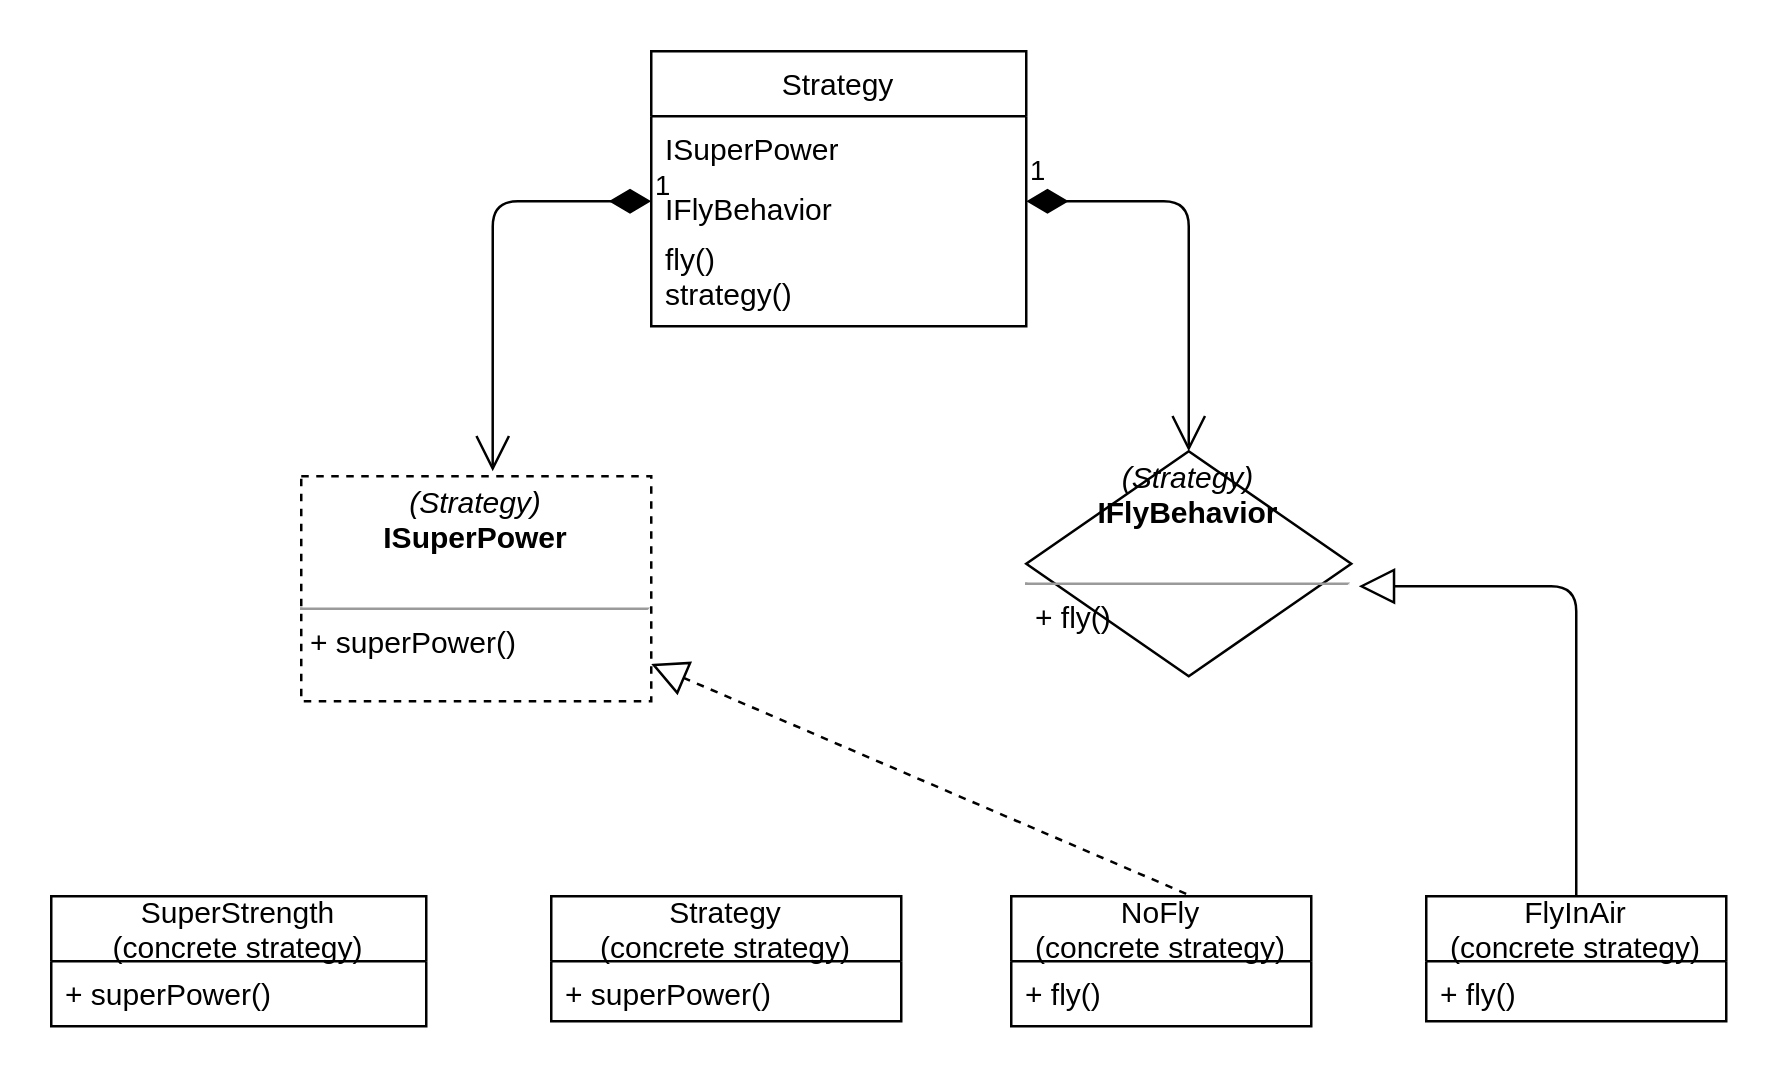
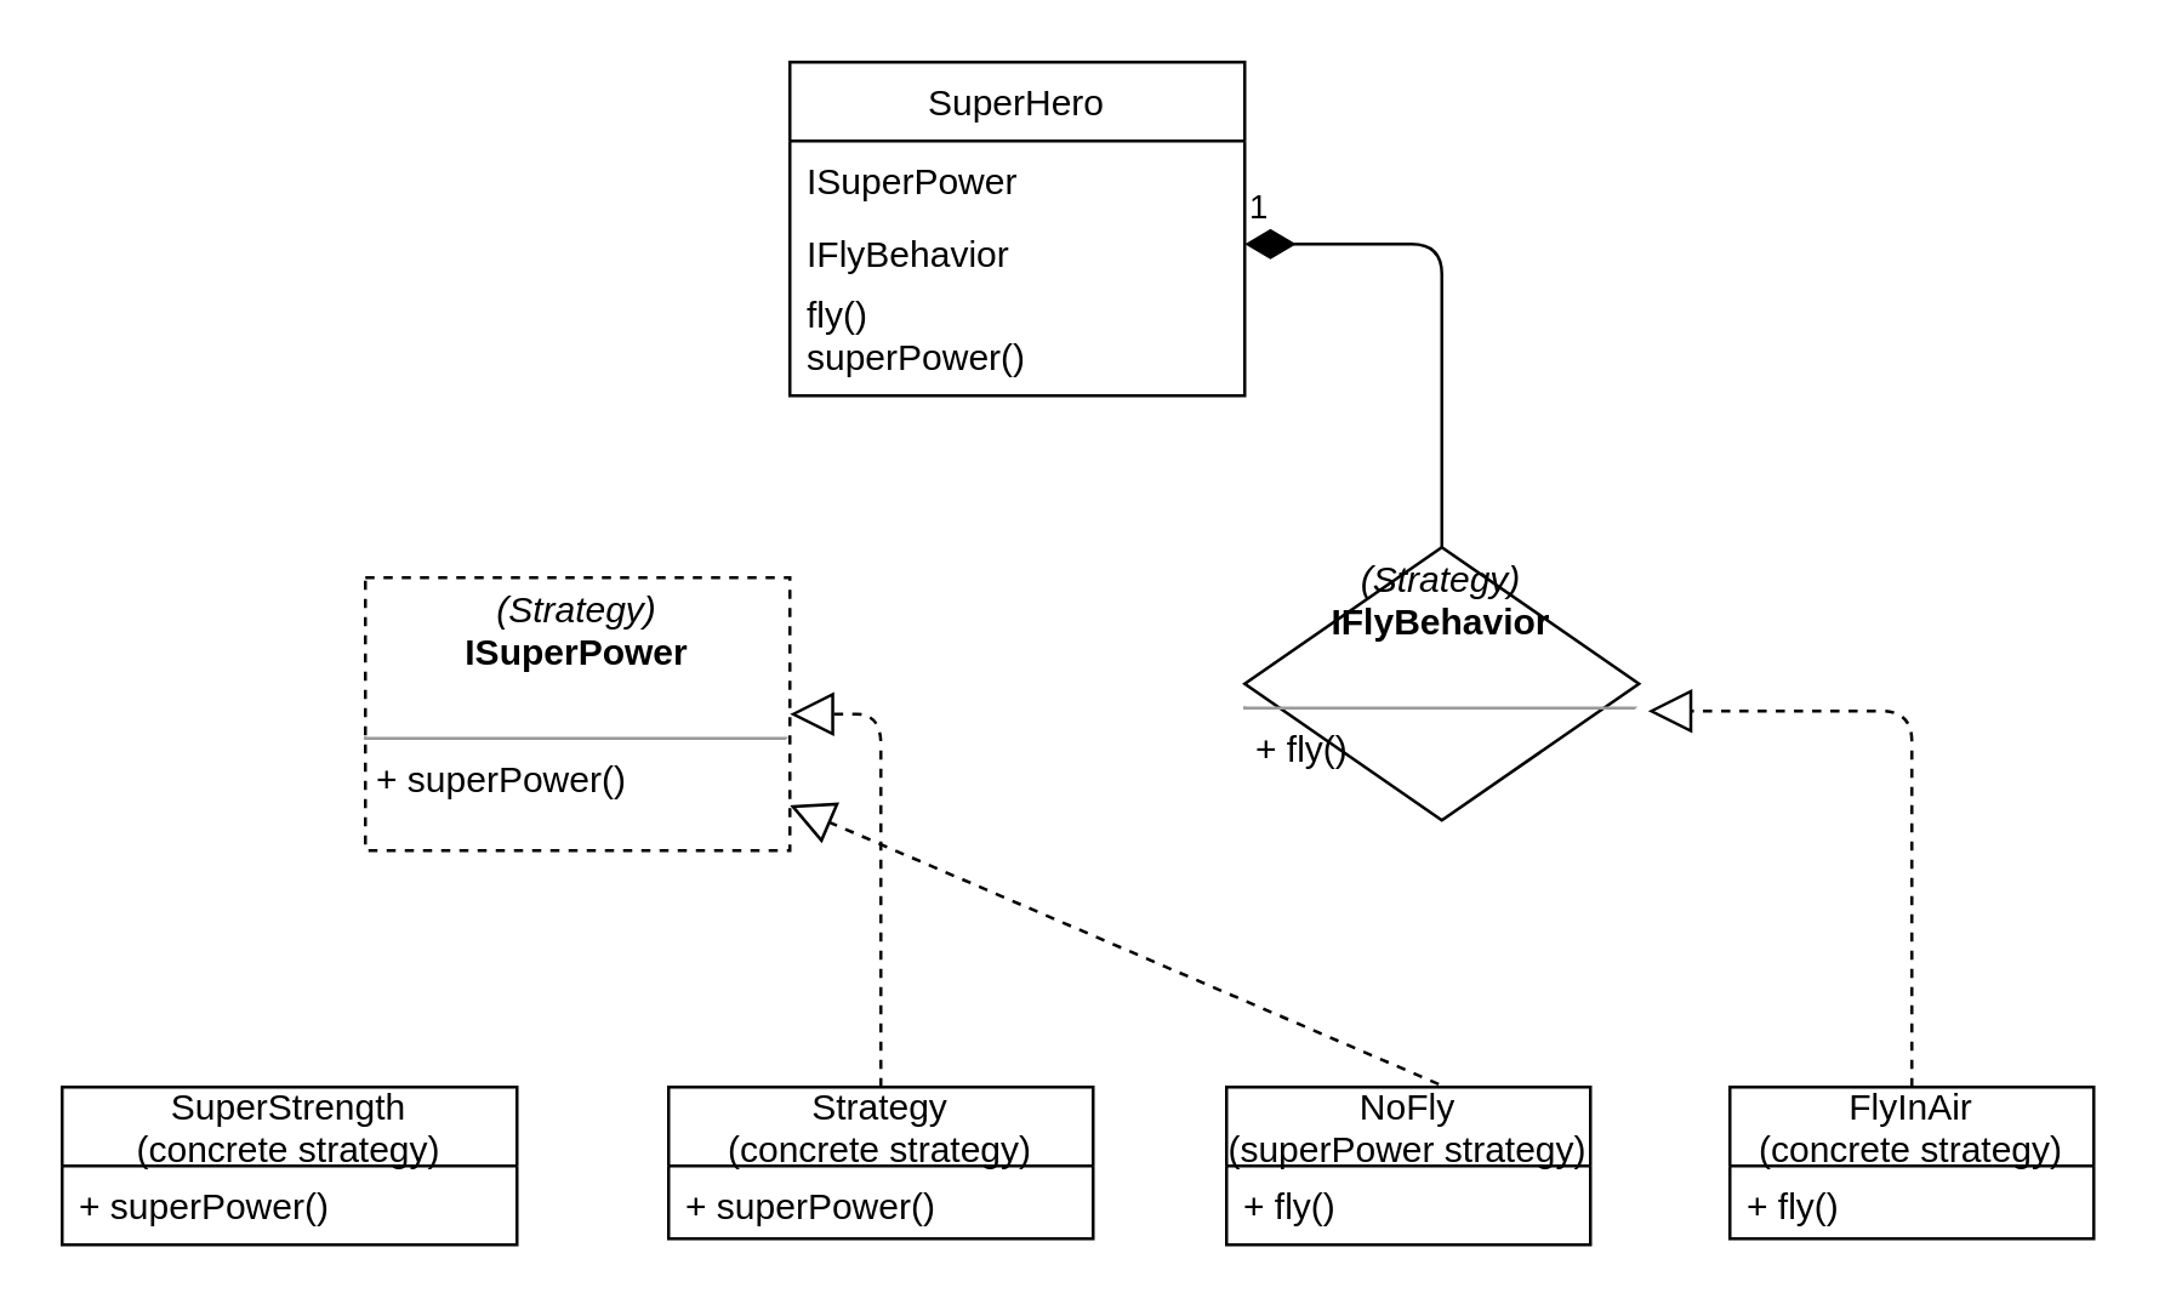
  <mxCell id="0" />
  <mxCell id="1" parent="0" />
  <mxCell id="2" value="&lt;p style=&quot;margin: 0px ; margin-top: 4px ; text-align: center&quot;&gt;&lt;i&gt;(Strategy)&lt;/i&gt;&lt;br&gt;&lt;b&gt;IFlyBehavior&lt;/b&gt;&lt;/p&gt;&lt;p style=&quot;margin: 0px ; margin-left: 4px&quot;&gt;&lt;br&gt;&lt;/p&gt;&lt;hr size=&quot;1&quot;&gt;&lt;p style=&quot;margin: 0px ; margin-left: 4px&quot;&gt;+ fly()&lt;br&gt;&lt;/p&gt;" style="rhombus;verticalAlign=top;align=left;overflow=fill;fontSize=12;fontFamily=Helvetica;html=1;" vertex="1" parent="1"><mxGeometry x="410" y="180" width="130" height="90" as="geometry" /></mxCell>
  <mxCell id="3" value="&lt;p style=&quot;margin: 0px ; margin-top: 4px ; text-align: center&quot;&gt;&lt;i&gt;(Strategy)&lt;/i&gt;&lt;br&gt;&lt;b&gt;ISuperPower&lt;/b&gt;&lt;/p&gt;&lt;p style=&quot;margin: 0px ; margin-left: 4px&quot;&gt;&lt;br&gt;&lt;/p&gt;&lt;hr size=&quot;1&quot;&gt;&lt;p style=&quot;margin: 0px ; margin-left: 4px&quot;&gt;+ superPower()&lt;br&gt;&lt;/p&gt;" style="verticalAlign=top;align=left;overflow=fill;fontSize=12;fontFamily=Helvetica;html=1;dashed=1;" vertex="1" parent="1"><mxGeometry x="120" y="190" width="140" height="90" as="geometry" /></mxCell>
- <mxCell id="4" value="1" style="endArrow=open;html=1;endSize=12;startArrow=diamondThin;startSize=14;startFill=1;edgeStyle=orthogonalEdgeStyle;align=left;verticalAlign=bottom;entryX=0.547;entryY=-0.022;entryDx=0;entryDy=0;entryPerimeter=0;exitX=0;exitY=0.5;exitDx=0;exitDy=0;" edge="1" parent="1" source="8" target="3"><mxGeometry x="-1" y="3" relative="1" as="geometry"><mxPoint x="190" y="290" as="sourcePoint" /><mxPoint x="350" y="290" as="targetPoint" /></mxGeometry></mxCell>
- <mxCell id="5" value="1" style="endArrow=open;html=1;endSize=12;startArrow=diamondThin;startSize=14;startFill=1;edgeStyle=orthogonalEdgeStyle;align=left;verticalAlign=bottom;entryX=0.5;entryY=0;entryDx=0;entryDy=0;exitX=1;exitY=0.5;exitDx=0;exitDy=0;" edge="1" parent="1" source="8" target="2"><mxGeometry x="-1" y="3" relative="1" as="geometry"><mxPoint x="190" y="290" as="sourcePoint" /><mxPoint x="350" y="290" as="targetPoint" /></mxGeometry></mxCell>
- <mxCell id="6" value="Strategy" style="swimlane;fontStyle=0;childLayout=stackLayout;horizontal=1;startSize=26;fillColor=none;horizontalStack=0;resizeParent=1;resizeParentMax=0;resizeLast=0;collapsible=1;marginBottom=0;" vertex="1" parent="1"><mxGeometry x="260" y="20" width="150" height="110" as="geometry" /></mxCell>
+ <mxCell id="5" value="1" style="endArrow=none;html=1;endSize=12;startArrow=diamondThin;startSize=14;startFill=1;edgeStyle=orthogonalEdgeStyle;align=left;verticalAlign=bottom;entryX=0.5;entryY=0;entryDx=0;entryDy=0;exitX=1;exitY=0.5;exitDx=0;exitDy=0;" edge="1" parent="1" source="8" target="2"><mxGeometry x="-1" y="3" relative="1" as="geometry"><mxPoint x="190" y="290" as="sourcePoint" /><mxPoint x="350" y="290" as="targetPoint" /></mxGeometry></mxCell>
+ <mxCell id="6" value="SuperHero" style="swimlane;fontStyle=0;childLayout=stackLayout;horizontal=1;startSize=26;fillColor=none;horizontalStack=0;resizeParent=1;resizeParentMax=0;resizeLast=0;collapsible=1;marginBottom=0;" vertex="1" parent="1"><mxGeometry x="260" y="20" width="150" height="110" as="geometry" /></mxCell>
  <mxCell id="7" value="ISuperPower" style="text;strokeColor=none;fillColor=none;align=left;verticalAlign=top;spacingLeft=4;spacingRight=4;overflow=hidden;rotatable=0;points=[[0,0.5],[1,0.5]];portConstraint=eastwest;" vertex="1" parent="6"><mxGeometry y="26" width="150" height="24" as="geometry" /></mxCell>
  <mxCell id="8" value="IFlyBehavior" style="text;strokeColor=none;fillColor=none;align=left;verticalAlign=top;spacingLeft=4;spacingRight=4;overflow=hidden;rotatable=0;points=[[0,0.5],[1,0.5]];portConstraint=eastwest;" vertex="1" parent="6"><mxGeometry y="50" width="150" height="20" as="geometry" /></mxCell>
- <mxCell id="9" value="fly()&#10;strategy()" style="text;strokeColor=none;fillColor=none;align=left;verticalAlign=top;spacingLeft=4;spacingRight=4;overflow=hidden;rotatable=0;points=[[0,0.5],[1,0.5]];portConstraint=eastwest;" vertex="1" parent="6"><mxGeometry y="70" width="150" height="40" as="geometry" /></mxCell>
- <mxCell id="10" value="NoFly&#10;(concrete strategy)" style="swimlane;fontStyle=0;childLayout=stackLayout;horizontal=1;startSize=26;fillColor=none;horizontalStack=0;resizeParent=1;resizeParentMax=0;resizeLast=0;collapsible=1;marginBottom=0;" vertex="1" parent="1"><mxGeometry x="404" y="358" width="120" height="52" as="geometry" /></mxCell>
+ <mxCell id="9" value="fly()&#10;superPower()" style="text;strokeColor=none;fillColor=none;align=left;verticalAlign=top;spacingLeft=4;spacingRight=4;overflow=hidden;rotatable=0;points=[[0,0.5],[1,0.5]];portConstraint=eastwest;" vertex="1" parent="6"><mxGeometry y="70" width="150" height="40" as="geometry" /></mxCell>
+ <mxCell id="10" value="NoFly&#10;(superPower strategy)" style="swimlane;fontStyle=0;childLayout=stackLayout;horizontal=1;startSize=26;fillColor=none;horizontalStack=0;resizeParent=1;resizeParentMax=0;resizeLast=0;collapsible=1;marginBottom=0;" vertex="1" parent="1"><mxGeometry x="404" y="358" width="120" height="52" as="geometry" /></mxCell>
  <mxCell id="11" value="+ fly()" style="text;strokeColor=none;fillColor=none;align=left;verticalAlign=top;spacingLeft=4;spacingRight=4;overflow=hidden;rotatable=0;points=[[0,0.5],[1,0.5]];portConstraint=eastwest;" vertex="1" parent="10"><mxGeometry y="26" width="120" height="26" as="geometry" /></mxCell>
  <mxCell id="12" value="Strategy&#10;(concrete strategy)" style="swimlane;fontStyle=0;childLayout=stackLayout;horizontal=1;startSize=26;fillColor=none;horizontalStack=0;resizeParent=1;resizeParentMax=0;resizeLast=0;collapsible=1;marginBottom=0;" vertex="1" parent="1"><mxGeometry x="220" y="358" width="140" height="50" as="geometry" /></mxCell>
  <mxCell id="13" value="+ superPower()" style="text;strokeColor=none;fillColor=none;align=left;verticalAlign=top;spacingLeft=4;spacingRight=4;overflow=hidden;rotatable=0;points=[[0,0.5],[1,0.5]];portConstraint=eastwest;" vertex="1" parent="12"><mxGeometry y="26" width="140" height="24" as="geometry" /></mxCell>
  <mxCell id="14" value="SuperStrength&#10;(concrete strategy)" style="swimlane;fontStyle=0;childLayout=stackLayout;horizontal=1;startSize=26;fillColor=none;horizontalStack=0;resizeParent=1;resizeParentMax=0;resizeLast=0;collapsible=1;marginBottom=0;" vertex="1" parent="1"><mxGeometry x="20" y="358" width="150" height="52" as="geometry" /></mxCell>
  <mxCell id="15" value="+ superPower()" style="text;strokeColor=none;fillColor=none;align=left;verticalAlign=top;spacingLeft=4;spacingRight=4;overflow=hidden;rotatable=0;points=[[0,0.5],[1,0.5]];portConstraint=eastwest;" vertex="1" parent="14"><mxGeometry y="26" width="150" height="26" as="geometry" /></mxCell>
  <mxCell id="16" value="FlyInAir&#10;(concrete strategy)" style="swimlane;fontStyle=0;childLayout=stackLayout;horizontal=1;startSize=26;fillColor=none;horizontalStack=0;resizeParent=1;resizeParentMax=0;resizeLast=0;collapsible=1;marginBottom=0;" vertex="1" parent="1"><mxGeometry x="570" y="358" width="120" height="50" as="geometry" /></mxCell>
  <mxCell id="17" value="+ fly()" style="text;strokeColor=none;fillColor=none;align=left;verticalAlign=top;spacingLeft=4;spacingRight=4;overflow=hidden;rotatable=0;points=[[0,0.5],[1,0.5]];portConstraint=eastwest;" vertex="1" parent="16"><mxGeometry y="26" width="120" height="24" as="geometry" /></mxCell>
+ <mxCell id="18" value="" style="endArrow=block;dashed=1;endFill=0;endSize=12;html=1;exitX=0.5;exitY=0;exitDx=0;exitDy=0;entryX=1;entryY=0.5;entryDx=0;entryDy=0;" edge="1" parent="1" source="12" target="3"><mxGeometry width="160" relative="1" as="geometry"><mxPoint x="190" y="270" as="sourcePoint" /><mxPoint x="350" y="270" as="targetPoint" /><Array as="points"><mxPoint x="290" y="235" /></Array></mxGeometry></mxCell>
  <mxCell id="19" value="" style="endArrow=block;dashed=1;endFill=0;endSize=12;html=1;exitX=0.583;exitY=-0.019;exitDx=0;exitDy=0;exitPerimeter=0;" edge="1" parent="1" source="10" target="3"><mxGeometry width="160" relative="1" as="geometry"><mxPoint x="190" y="270" as="sourcePoint" /><mxPoint x="350" y="270" as="targetPoint" /></mxGeometry></mxCell>
- <mxCell id="20" value="" style="endArrow=block;dashed=0;endFill=0;endSize=12;html=1;entryX=1.023;entryY=0.6;entryDx=0;entryDy=0;entryPerimeter=0;exitX=0.5;exitY=0;exitDx=0;exitDy=0;" edge="1" parent="1" source="16" target="2"><mxGeometry width="160" relative="1" as="geometry"><mxPoint x="190" y="270" as="sourcePoint" /><mxPoint x="350" y="270" as="targetPoint" /><Array as="points"><mxPoint x="630" y="234" /></Array></mxGeometry></mxCell>
+ <mxCell id="20" value="" style="endArrow=block;dashed=1;endFill=0;endSize=12;html=1;entryX=1.023;entryY=0.6;entryDx=0;entryDy=0;entryPerimeter=0;exitX=0.5;exitY=0;exitDx=0;exitDy=0;" edge="1" parent="1" source="16" target="2"><mxGeometry width="160" relative="1" as="geometry"><mxPoint x="190" y="270" as="sourcePoint" /><mxPoint x="350" y="270" as="targetPoint" /><Array as="points"><mxPoint x="630" y="234" /></Array></mxGeometry></mxCell>
